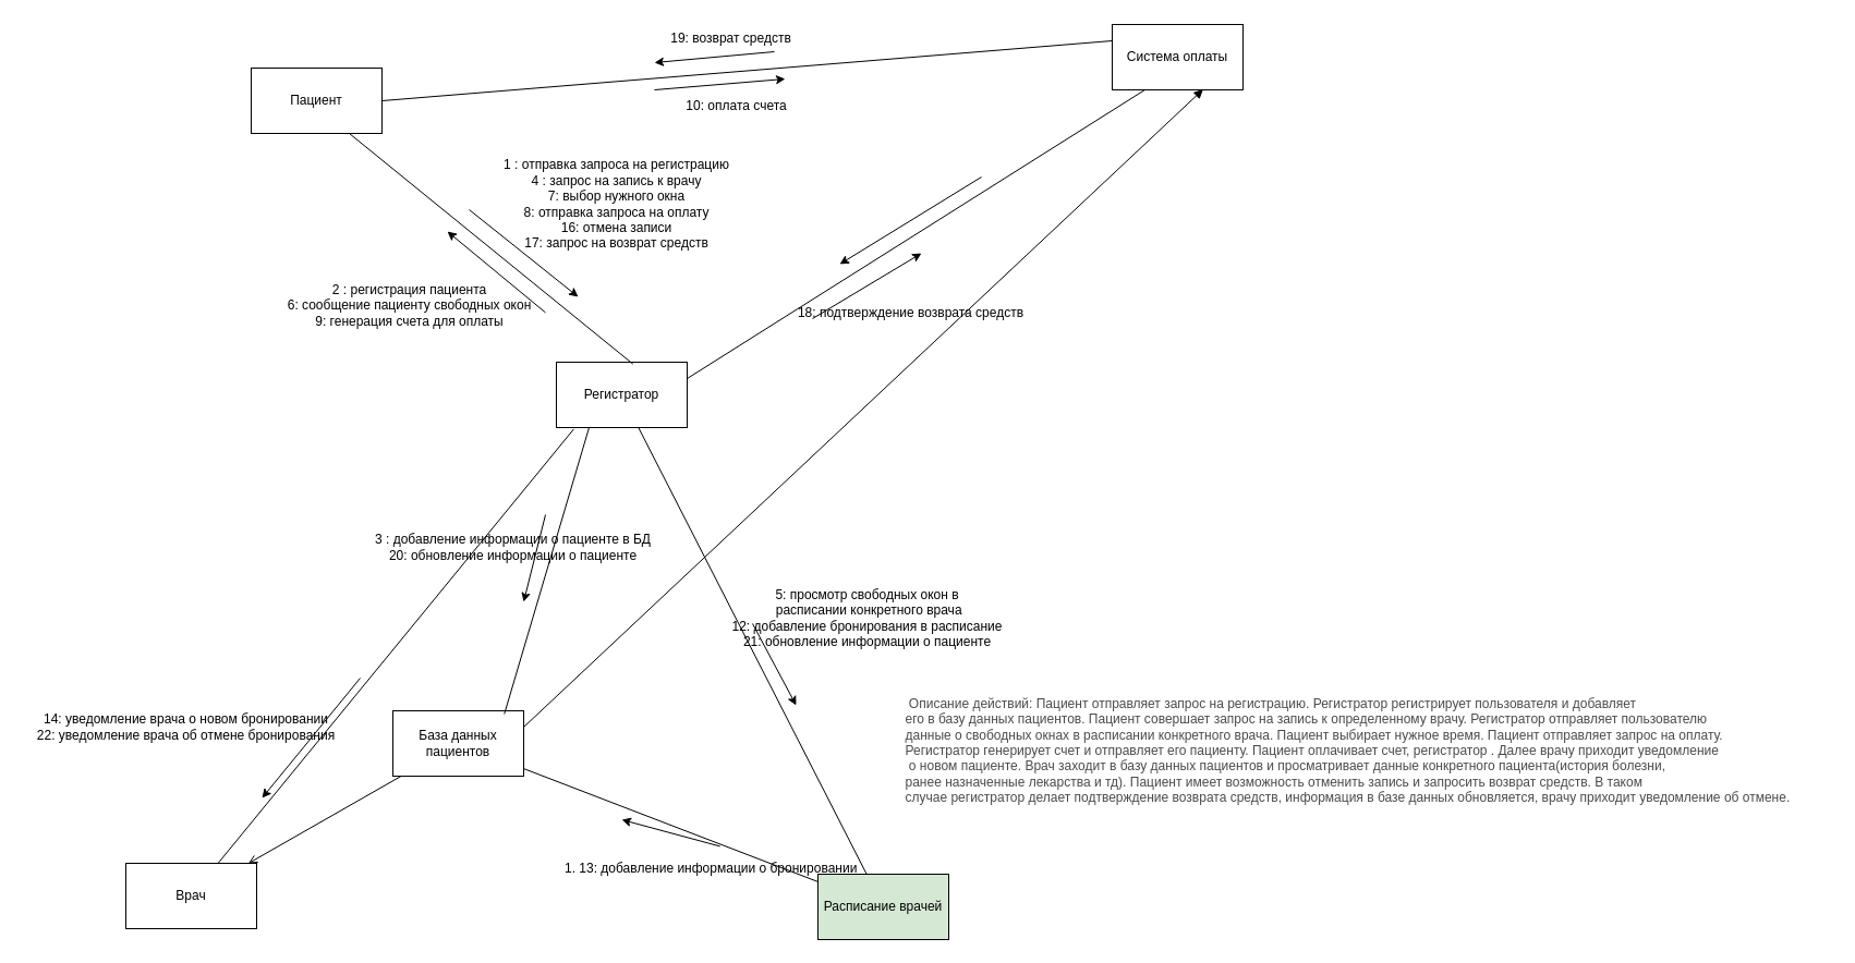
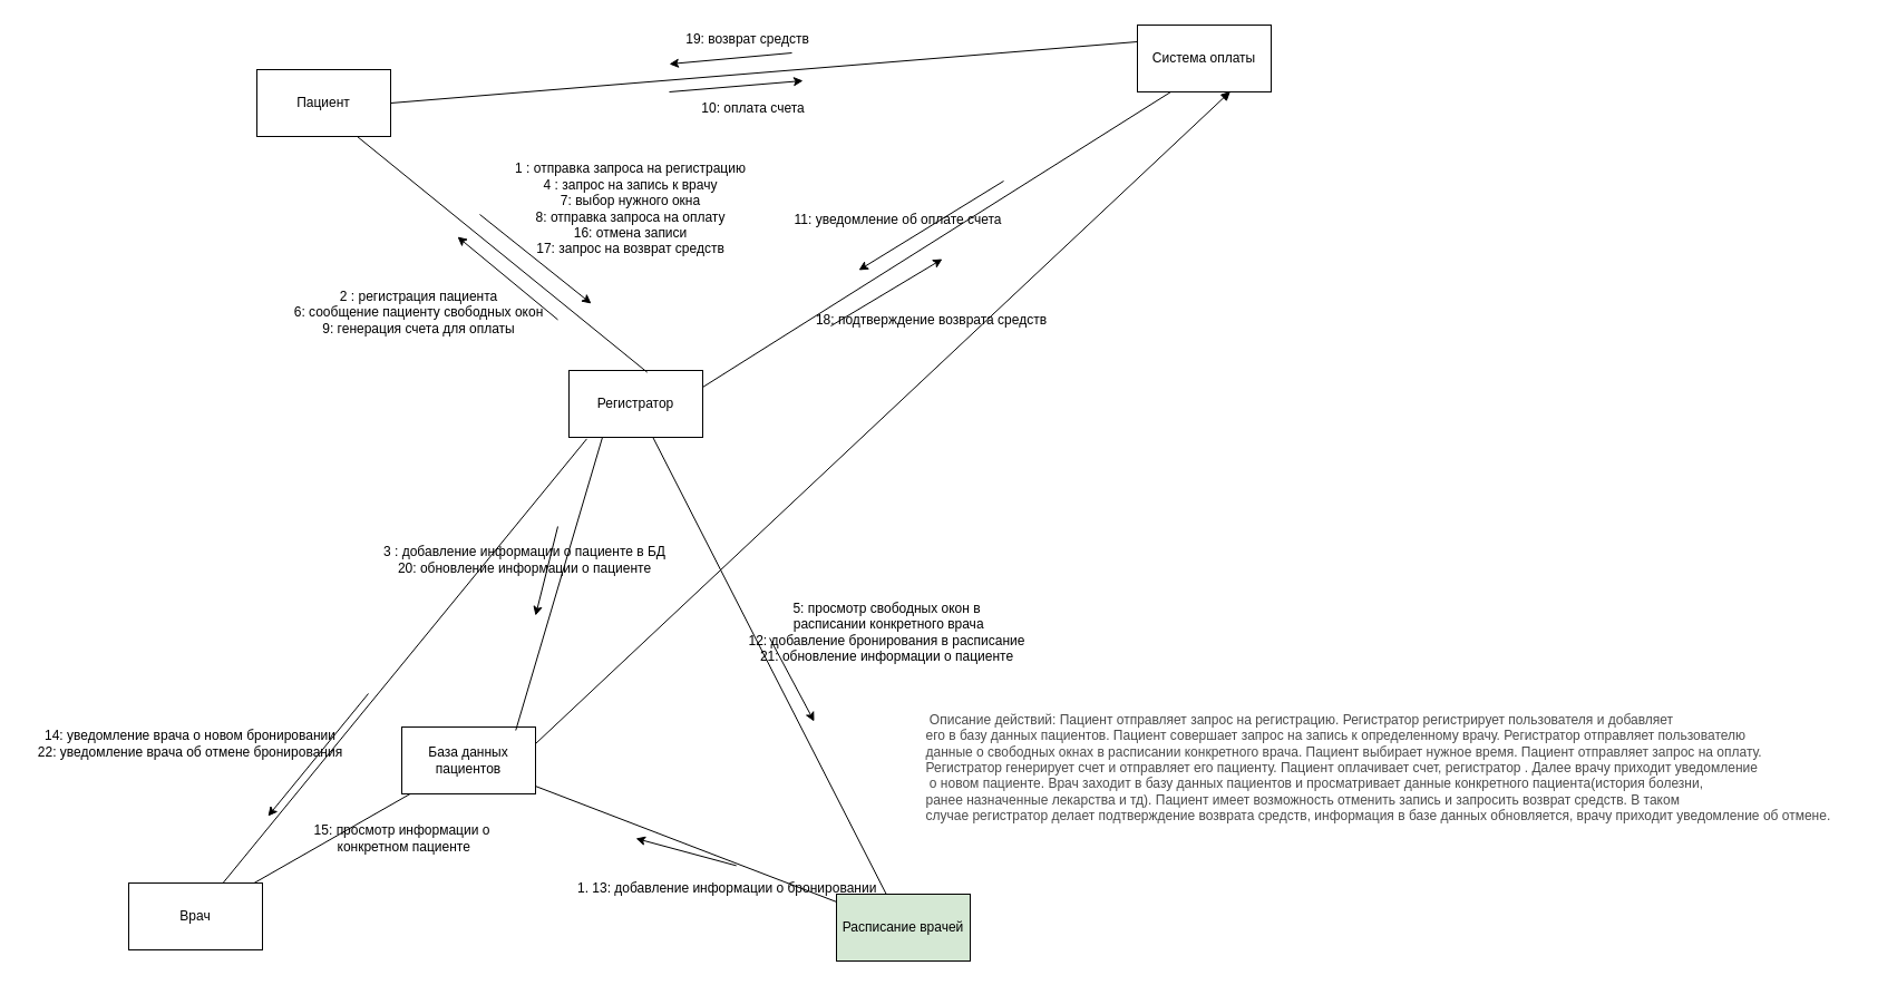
  <mxCell id="0" />
  <mxCell id="1" parent="0" />
  <mxCell id="2" value="Пациент" style="rounded=0;whiteSpace=wrap;html=1;" parent="1" vertex="1"><mxGeometry x="230" width="120" height="60" as="geometry" y="62" /></mxCell>
  <mxCell id="3" value="Регистратор" style="rounded=0;whiteSpace=wrap;html=1;" parent="1" vertex="1"><mxGeometry x="510" y="332" width="120" height="60" as="geometry" /></mxCell>
  <mxCell id="4" value="База данных пациентов" style="rounded=0;whiteSpace=wrap;html=1;" parent="1" vertex="1"><mxGeometry x="360" y="652" width="120" height="60" as="geometry" /></mxCell>
  <mxCell id="5" value="Система оплаты" style="rounded=0;whiteSpace=wrap;html=1;" parent="1" vertex="1"><mxGeometry x="1020" y="22" width="120" height="60" as="geometry" /></mxCell>
  <mxCell id="6" value="Врач" style="rounded=0;whiteSpace=wrap;html=1;" parent="1" vertex="1"><mxGeometry x="115" y="792" width="120" height="60" as="geometry" /></mxCell>
  <mxCell id="7" value="" style="endArrow=none;html=1;rounded=0;entryX=0.75;entryY=1;entryDx=0;entryDy=0;exitX=0.585;exitY=0.027;exitDx=0;exitDy=0;exitPerimeter=0;" parent="1" source="3" target="2" edge="1"><mxGeometry width="50" height="50" relative="1" as="geometry"><mxPoint x="790" y="412" as="sourcePoint" /><mxPoint x="840" y="362" as="targetPoint" /></mxGeometry></mxCell>
  <mxCell id="8" value="" style="endArrow=none;html=1;rounded=0;exitX=1;exitY=0.25;exitDx=0;exitDy=0;entryX=0.25;entryY=1;entryDx=0;entryDy=0;" parent="1" source="3" target="5" edge="1"><mxGeometry width="50" height="50" relative="1" as="geometry"><mxPoint x="790" y="412" as="sourcePoint" /><mxPoint x="890" y="162" as="targetPoint" /></mxGeometry></mxCell>
  <mxCell id="9" value="" style="endArrow=classic;html=1;rounded=0;" parent="1" edge="1"><mxGeometry width="50" height="50" relative="1" as="geometry"><mxPoint x="430" y="192" as="sourcePoint" /><mxPoint x="530" y="272" as="targetPoint" /></mxGeometry></mxCell>
  <mxCell id="10" value="1 : отправка запроса на регистрацию&lt;div&gt;4 : запрос на запись к врачу&lt;/div&gt;&lt;div&gt;7: выбор нужного окна&lt;/div&gt;&lt;div&gt;8: отправка запроса на оплату&lt;/div&gt;&lt;div&gt;16: отмена записи&lt;/div&gt;&lt;div&gt;17: запрос на возврат средств&lt;/div&gt;" style="text;html=1;align=center;verticalAlign=middle;resizable=0;points=[];autosize=1;strokeColor=none;fillColor=none;" parent="1" vertex="1"><mxGeometry x="450" y="137" width="230" height="100" as="geometry" /></mxCell>
  <mxCell id="11" value="" style="endArrow=classic;html=1;rounded=0;" parent="1" edge="1"><mxGeometry width="50" height="50" relative="1" as="geometry"><mxPoint x="500" y="472" as="sourcePoint" /><mxPoint x="480" y="552" as="targetPoint" /></mxGeometry></mxCell>
  <mxCell id="12" value="" style="endArrow=none;html=1;rounded=0;exitX=0.852;exitY=0.05;exitDx=0;exitDy=0;exitPerimeter=0;entryX=0.25;entryY=1;entryDx=0;entryDy=0;" parent="1" source="4" target="3" edge="1"><mxGeometry width="50" height="50" relative="1" as="geometry"><mxPoint x="790" y="412" as="sourcePoint" /><mxPoint x="840" y="362" as="targetPoint" /></mxGeometry></mxCell>
  <mxCell id="13" value="3 : добавление информации о пациенте в БД&lt;div&gt;20: обновление информации о пациенте&lt;/div&gt;" style="text;html=1;align=center;verticalAlign=middle;resizable=0;points=[];autosize=1;strokeColor=none;fillColor=none;" parent="1" vertex="1"><mxGeometry x="330" y="482" width="280" height="40" as="geometry" /></mxCell>
  <mxCell id="14" value="" style="endArrow=classic;html=1;rounded=0;exitX=1.029;exitY=0.206;exitDx=0;exitDy=0;exitPerimeter=0;" parent="1" edge="1"><mxGeometry width="50" height="50" relative="1" as="geometry"><mxPoint x="500" y="286.42" as="sourcePoint" /><mxPoint x="410" y="212" as="targetPoint" /></mxGeometry></mxCell>
  <mxCell id="15" value="2 : регистрация пациента&lt;div&gt;6: сообщение пациенту свободных окон&lt;br&gt;&lt;/div&gt;&lt;div&gt;9: генерация счета для оплаты&lt;/div&gt;&lt;div&gt;&lt;div&gt;&lt;br&gt;&lt;/div&gt;&lt;/div&gt;" style="text;html=1;align=center;verticalAlign=middle;resizable=0;points=[];autosize=1;strokeColor=none;fillColor=none;" parent="1" vertex="1"><mxGeometry x="250" y="252" width="250" height="70" as="geometry" /></mxCell>
  <mxCell id="16" value="" style="endArrow=none;html=1;rounded=0;exitX=1;exitY=0.5;exitDx=0;exitDy=0;entryX=0;entryY=0.25;entryDx=0;entryDy=0;" parent="1" source="2" target="5" edge="1"><mxGeometry width="50" height="50" relative="1" as="geometry"><mxPoint x="710" y="347" as="sourcePoint" /><mxPoint x="970" y="162" as="targetPoint" /></mxGeometry></mxCell>
  <mxCell id="17" value="" style="endArrow=classic;html=1;rounded=0;" parent="1" edge="1"><mxGeometry width="50" height="50" relative="1" as="geometry"><mxPoint x="600" y="82" as="sourcePoint" /><mxPoint x="720" y="72" as="targetPoint" /></mxGeometry></mxCell>
  <mxCell id="18" value="10: оплата счета" style="text;html=1;align=center;verticalAlign=middle;resizable=0;points=[];autosize=1;strokeColor=none;fillColor=none;" parent="1" vertex="1"><mxGeometry x="615" y="82" width="120" height="30" as="geometry" /></mxCell>
  <mxCell id="19" value="" style="endArrow=block;html=1;rounded=0;exitX=1;exitY=0.25;exitDx=0;exitDy=0;entryX=0.695;entryY=0.993;entryDx=0;entryDy=0;entryPerimeter=0;" parent="1" source="4" target="5" edge="1"><mxGeometry width="50" height="50" relative="1" as="geometry"><mxPoint x="542" y="655" as="sourcePoint" /><mxPoint x="700" y="394" as="targetPoint" /></mxGeometry></mxCell>
  <mxCell id="20" value="&lt;div&gt;&lt;br&gt;&lt;/div&gt;" style="text;html=1;align=center;verticalAlign=middle;resizable=0;points=[];autosize=1;strokeColor=none;fillColor=none;" parent="1" vertex="1"><mxGeometry x="860" y="262" width="20" height="30" as="geometry" /></mxCell>
  <mxCell id="21" value="" style="endArrow=none;html=1;rounded=0;exitX=0.133;exitY=1.023;exitDx=0;exitDy=0;exitPerimeter=0;" parent="1" source="3" target="6" edge="1"><mxGeometry width="50" height="50" relative="1" as="geometry"><mxPoint x="790" y="412" as="sourcePoint" /><mxPoint x="840" y="362" as="targetPoint" /></mxGeometry></mxCell>
  <mxCell id="22" value="" style="endArrow=classic;html=1;rounded=0;" parent="1" edge="1"><mxGeometry width="50" height="50" relative="1" as="geometry"><mxPoint x="330" y="622" as="sourcePoint" /><mxPoint x="240" y="732" as="targetPoint" /></mxGeometry></mxCell>
  <mxCell id="23" value="&lt;div style=&quot;margin: 0px 0px 0px 50px; padding: 10px 20px; box-sizing: inherit; white-space: break-spaces; color: rgb(74, 74, 74); font-family: &amp;quot;Exo 2&amp;quot;, sans-serif; text-align: start;&quot; class=&quot;gpt-chat__message-text&quot;&gt;&lt;p style=&quot;text-align: justify; margin: 0px; padding: 0px; box-sizing: inherit;&quot;&gt;&lt;font style=&quot;font-size: 12px;&quot;&gt; Описание действий: Пациент отправляет запрос на регистрацию. Регистратор регистрирует пользователя и добавляет &lt;/font&gt;&lt;/p&gt;&lt;p style=&quot;text-align: justify; margin: 0px; padding: 0px; box-sizing: inherit;&quot;&gt;&lt;font style=&quot;font-size: 12px;&quot;&gt;его в базу данных пациентов. &lt;/font&gt;&lt;span style=&quot;background-color: initial;&quot;&gt;Пациент совершает запрос на запись к определенному врачу. Регистратор отправляет пользователю &lt;/span&gt;&lt;/p&gt;&lt;p style=&quot;text-align: justify; margin: 0px; padding: 0px; box-sizing: inherit;&quot;&gt;&lt;span style=&quot;background-color: initial;&quot;&gt;данные &lt;/span&gt;&lt;span style=&quot;background-color: initial;&quot;&gt;о свободных окнах в расписании конкретного врача. Пациент выбирает нужное время. Пациент отправляет запрос на оплату.&lt;/span&gt;&lt;/p&gt;&lt;p style=&quot;text-align: justify; margin: 0px; padding: 0px; box-sizing: inherit;&quot;&gt;&lt;font style=&quot;font-size: 12px;&quot;&gt;Регистратор генерирует счет и отправляет его пациенту. Пациент оплачивает счет, регистратор . Далее врачу приходит уведомление&lt;/font&gt;&lt;/p&gt;&lt;p style=&quot;text-align: justify; margin: 0px; padding: 0px; box-sizing: inherit;&quot;&gt;&lt;span style=&quot;background-color: initial;&quot;&gt; о новом пациенте. Врач заходит в базу данных пациентов и просматривает данные конкретного пациента(история болезни, &lt;/span&gt;&lt;/p&gt;&lt;p style=&quot;text-align: justify; margin: 0px; padding: 0px; box-sizing: inherit;&quot;&gt;&lt;span style=&quot;background-color: initial;&quot;&gt;ранее назначенные лекарства и тд). Пациент имеет возможность отменить запись и запросить возврат средств. В таком &lt;/span&gt;&lt;/p&gt;&lt;p style=&quot;text-align: justify; margin: 0px; padding: 0px; box-sizing: inherit;&quot;&gt;&lt;span style=&quot;background-color: initial;&quot;&gt;случае регистратор делает подтверждение возврата средств, информация в базе данных обновляется, врачу приходит уведомление об отмене.&lt;/span&gt;&lt;/p&gt;&lt;div style=&quot;text-align: justify; font-size: 14px;&quot;&gt;&lt;br&gt;&lt;/div&gt;&lt;/div&gt;&lt;div style=&quot;margin: 0px; padding: 0px; box-sizing: inherit; width: 910px; display: flex; justify-content: flex-end; color: rgb(74, 74, 74); font-family: &amp;quot;Exo 2&amp;quot;, sans-serif; font-size: 14px; text-align: start; text-wrap: wrap;&quot; class=&quot;r-w&quot;&gt;&lt;/div&gt;" style="text;html=1;align=center;verticalAlign=middle;resizable=0;points=[];autosize=1;strokeColor=none;fillColor=none;" parent="1" vertex="1"><mxGeometry x="750" y="622" width="930" height="150" as="geometry" /></mxCell>
  <mxCell id="24" value="Расписание врачей" style="rounded=0;whiteSpace=wrap;html=1;fillColor=#d5e8d4;" parent="1" vertex="1"><mxGeometry x="750" y="802" width="120" height="60" as="geometry" /></mxCell>
  <mxCell id="25" value="" style="endArrow=none;html=1;rounded=0;" parent="1" source="24" target="4" edge="1"><mxGeometry width="50" height="50" relative="1" as="geometry"><mxPoint y="502" as="sourcePoint" x="400" /><mxPoint x="807" y="562" as="targetPoint" /></mxGeometry></mxCell>
  <mxCell id="26" value="" style="endArrow=classic;html=1;rounded=0;exitX=0.563;exitY=0.088;exitDx=0;exitDy=0;exitPerimeter=0;" parent="1" edge="1" source="27"><mxGeometry width="50" height="50" relative="1" as="geometry"><mxPoint x="650" y="772" as="sourcePoint" /><mxPoint x="570" y="752" as="targetPoint" /></mxGeometry></mxCell>
  <mxCell id="27" value="&lt;ol&gt;&lt;li&gt;13: добавление информации о бронировании&amp;nbsp;&lt;/li&gt;&lt;/ol&gt;" style="text;html=1;align=center;verticalAlign=middle;resizable=0;points=[];autosize=1;strokeColor=none;fillColor=none;" parent="1" vertex="1"><mxGeometry x="480" y="772" width="320" height="50" as="geometry" /></mxCell>
  <mxCell id="28" value="" style="endArrow=none;html=1;rounded=0;" parent="1" source="24" target="3" edge="1"><mxGeometry width="50" height="50" relative="1" as="geometry"><mxPoint x="594" y="482" as="sourcePoint" /><mxPoint x="440" y="494" as="targetPoint" /></mxGeometry></mxCell>
  <mxCell id="29" value="" style="endArrow=classic;html=1;rounded=0;" parent="1" edge="1"><mxGeometry width="50" height="50" relative="1" as="geometry"><mxPoint x="690" y="572" as="sourcePoint" /><mxPoint x="730" y="647" as="targetPoint" /></mxGeometry></mxCell>
  <mxCell id="30" value="&lt;div&gt;&lt;div&gt;5: просмотр свободных окон в&lt;/div&gt;&lt;div&gt;&amp;nbsp;расписании конкретного врача&lt;/div&gt;&lt;/div&gt;&lt;div&gt;12: добавление бронирования в расписание&lt;/div&gt;&lt;div&gt;21: обновление информации о пациенте&lt;br&gt;&lt;/div&gt;" style="text;html=1;align=center;verticalAlign=middle;resizable=0;points=[];autosize=1;strokeColor=none;fillColor=none;" parent="1" vertex="1"><mxGeometry x="660" y="532" width="270" height="70" as="geometry" /></mxCell>
+ <mxCell id="31" value="11: уведомление об оплате счета" style="text;html=1;align=center;verticalAlign=middle;resizable=0;points=[];autosize=1;strokeColor=none;fillColor=none;" vertex="1" parent="1"><mxGeometry x="700" y="182" width="210" height="30" as="geometry" /></mxCell>
  <mxCell id="32" value="" style="endArrow=classic;html=1;rounded=0;" edge="1" parent="1"><mxGeometry width="50" height="50" relative="1" as="geometry"><mxPoint x="900" y="162" as="sourcePoint" /><mxPoint x="770" y="242" as="targetPoint" /></mxGeometry></mxCell>
  <mxCell id="33" value="14: уведомление врача о новом бронировании&lt;div&gt;22: уведомление врача об отмене бронирования&lt;/div&gt;" style="text;html=1;align=center;verticalAlign=middle;resizable=0;points=[];autosize=1;strokeColor=none;fillColor=none;" vertex="1" parent="1"><mxGeometry x="20" y="647" width="300" height="40" as="geometry" /></mxCell>
- <mxCell id="34" value="" style="endArrow=open;html=1;rounded=0;" edge="1" parent="1" source="4" target="6"><mxGeometry width="50" height="50" relative="1" as="geometry"><mxPoint x="542" y="422" as="sourcePoint" /><mxPoint x="230" y="821" as="targetPoint" /></mxGeometry></mxCell>
+ <mxCell id="34" value="" style="endArrow=none;html=1;rounded=0;" edge="1" parent="1" source="4" target="6"><mxGeometry width="50" height="50" relative="1" as="geometry"><mxPoint x="542" y="422" as="sourcePoint" /><mxPoint x="230" y="821" as="targetPoint" /></mxGeometry></mxCell>
+ <mxCell id="35" value="15: просмотр информации о&lt;div&gt;&amp;nbsp;конкретном пациенте&lt;/div&gt;" style="text;html=1;align=center;verticalAlign=middle;resizable=0;points=[];autosize=1;strokeColor=none;fillColor=none;" vertex="1" parent="1"><mxGeometry x="270" y="732" width="180" height="40" as="geometry" /></mxCell>
  <mxCell id="36" value="" style="endArrow=classic;html=1;rounded=0;" edge="1" parent="1"><mxGeometry width="50" height="50" relative="1" as="geometry"><mxPoint x="745" y="292" as="sourcePoint" /><mxPoint x="845" y="232" as="targetPoint" /></mxGeometry></mxCell>
  <mxCell id="37" value="18: подтверждение возврата средств" style="text;html=1;align=center;verticalAlign=middle;resizable=0;points=[];autosize=1;strokeColor=none;fillColor=none;" vertex="1" parent="1"><mxGeometry x="720" y="272" width="230" height="30" as="geometry" /></mxCell>
  <mxCell id="38" value="" style="endArrow=classic;html=1;rounded=0;" edge="1" parent="1"><mxGeometry width="50" height="50" relative="1" as="geometry"><mxPoint x="710" y="47" as="sourcePoint" /><mxPoint x="600" y="57" as="targetPoint" /></mxGeometry></mxCell>
  <mxCell id="39" value="19: возврат средств" style="text;html=1;align=center;verticalAlign=middle;resizable=0;points=[];autosize=1;strokeColor=none;fillColor=none;" vertex="1" parent="1"><mxGeometry x="605" y="20" width="130" height="30" as="geometry" /></mxCell>
